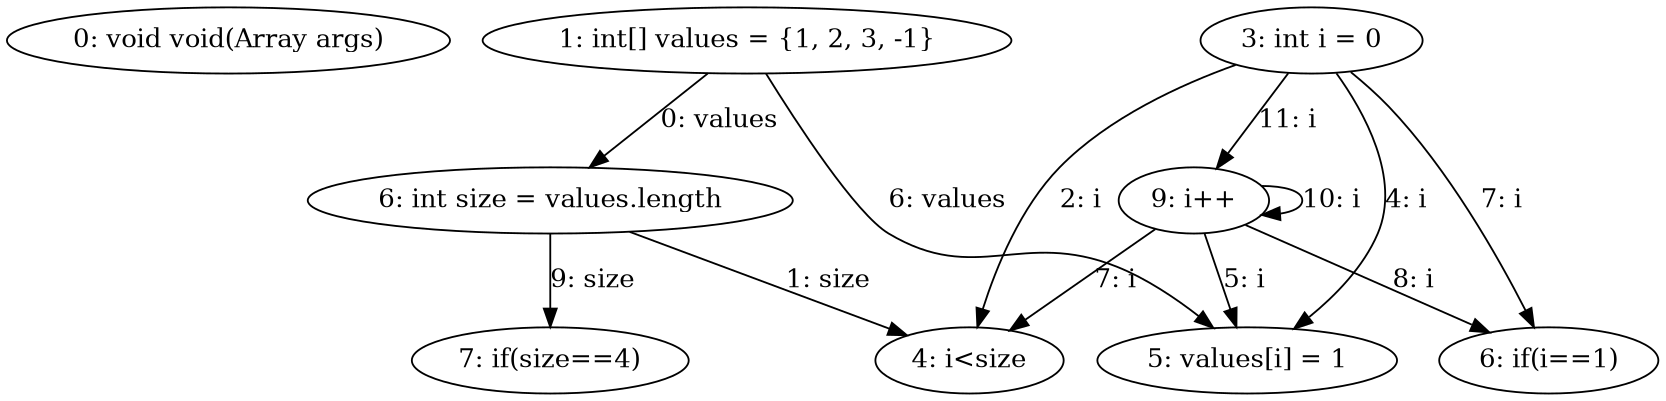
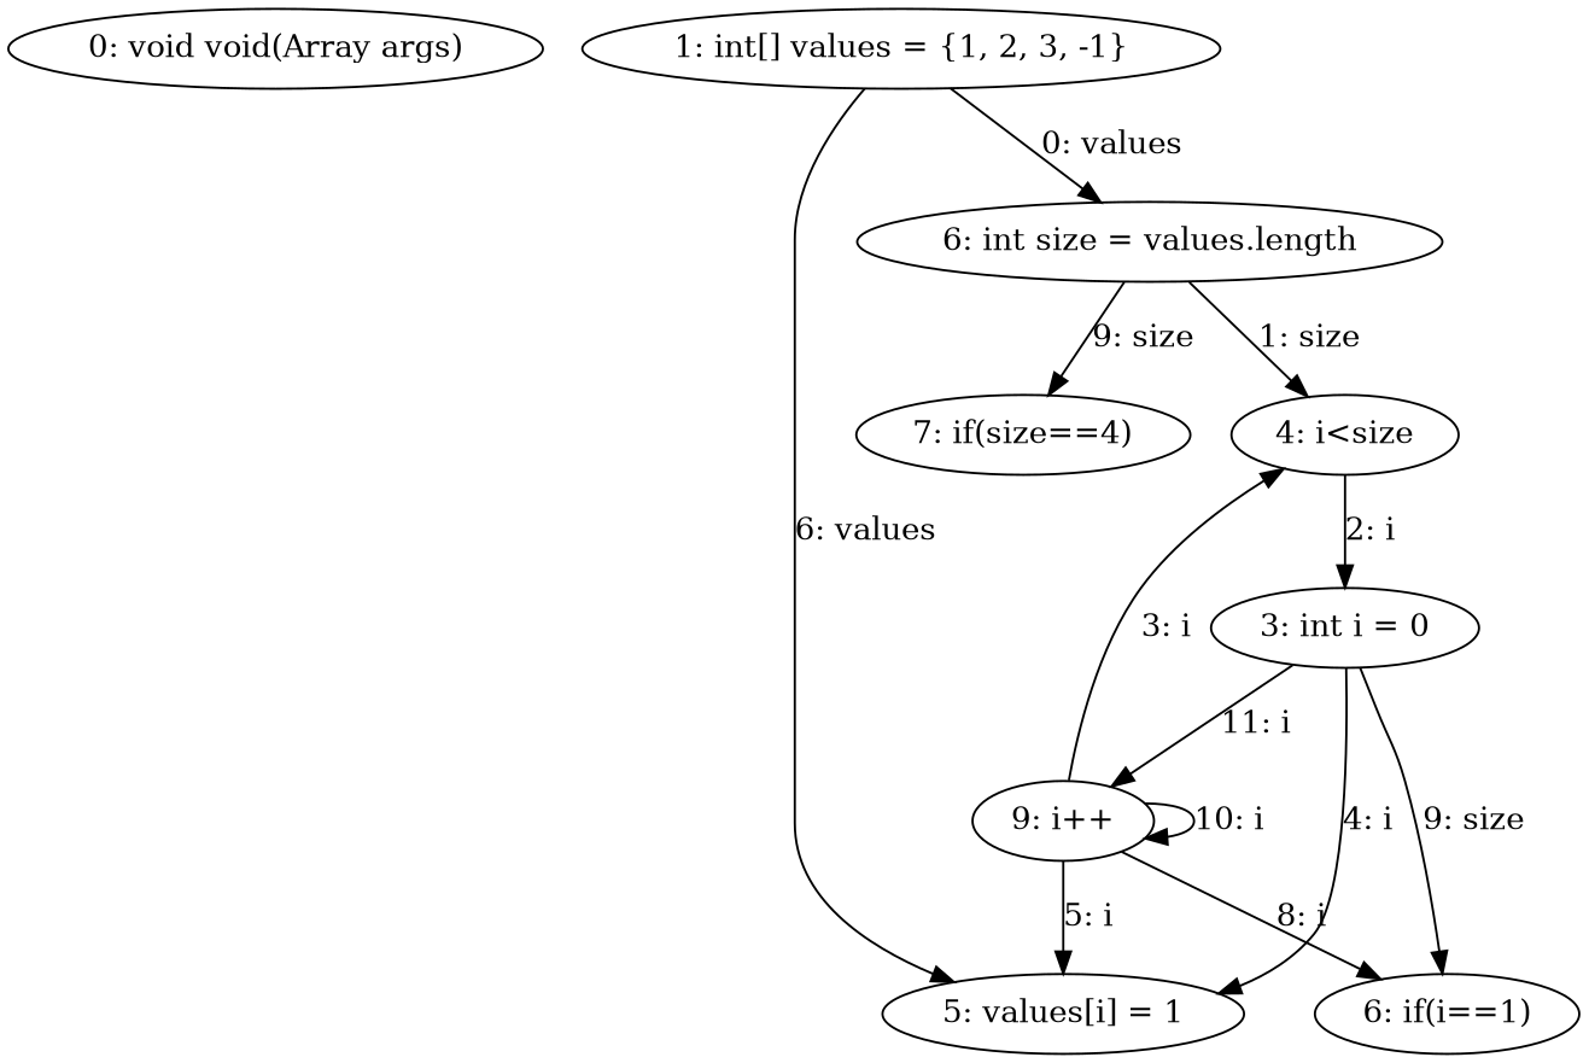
  digraph {
    n1 [label="0: void void(Array args)"]
    n2 [label="1: int[] values = {1, 2, 3, -1}"]
    n3 [label="6: int size = values.length"]
    n4 [label="5: values[i] = 1"]
    n5 [label="4: i<size"]
    n6 [label="7: if(size==4)"]
    n7 [label="3: int i = 0"]
    n8 [label="6: if(i==1)"]
    n9 [label="9: i++"]
    n2 -> n3 [label="0: values"]
    n2 -> n4 [label="6: values"]
    n3 -> n5 [label="1: size"]
    n3 -> n6 [label="9: size"]
    n7 -> n4 [label="4: i"]
-   n7 -> n5 [label="2: i"]
-   n7 -> n8 [label="7: i"]
+   n5 -> n7 [label="2: i"]
+   n7 -> n8 [label="9: size"]
    n7 -> n9 [label="11: i"]
    n9 -> n4 [label="5: i"]
-   n9 -> n5 [label="7: i"]
+   n9 -> n5 [label="3: i"]
    n9 -> n8 [label="8: i"]
    n9 -> n9 [label="10: i"]
  }
